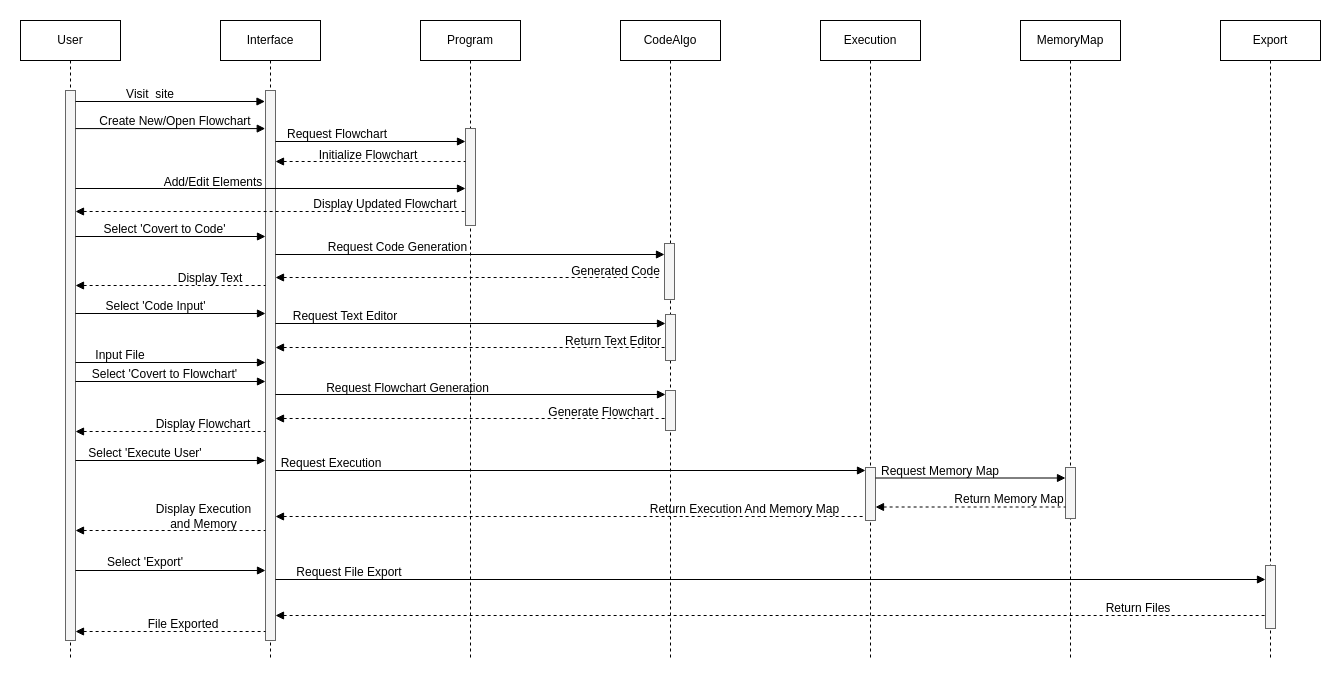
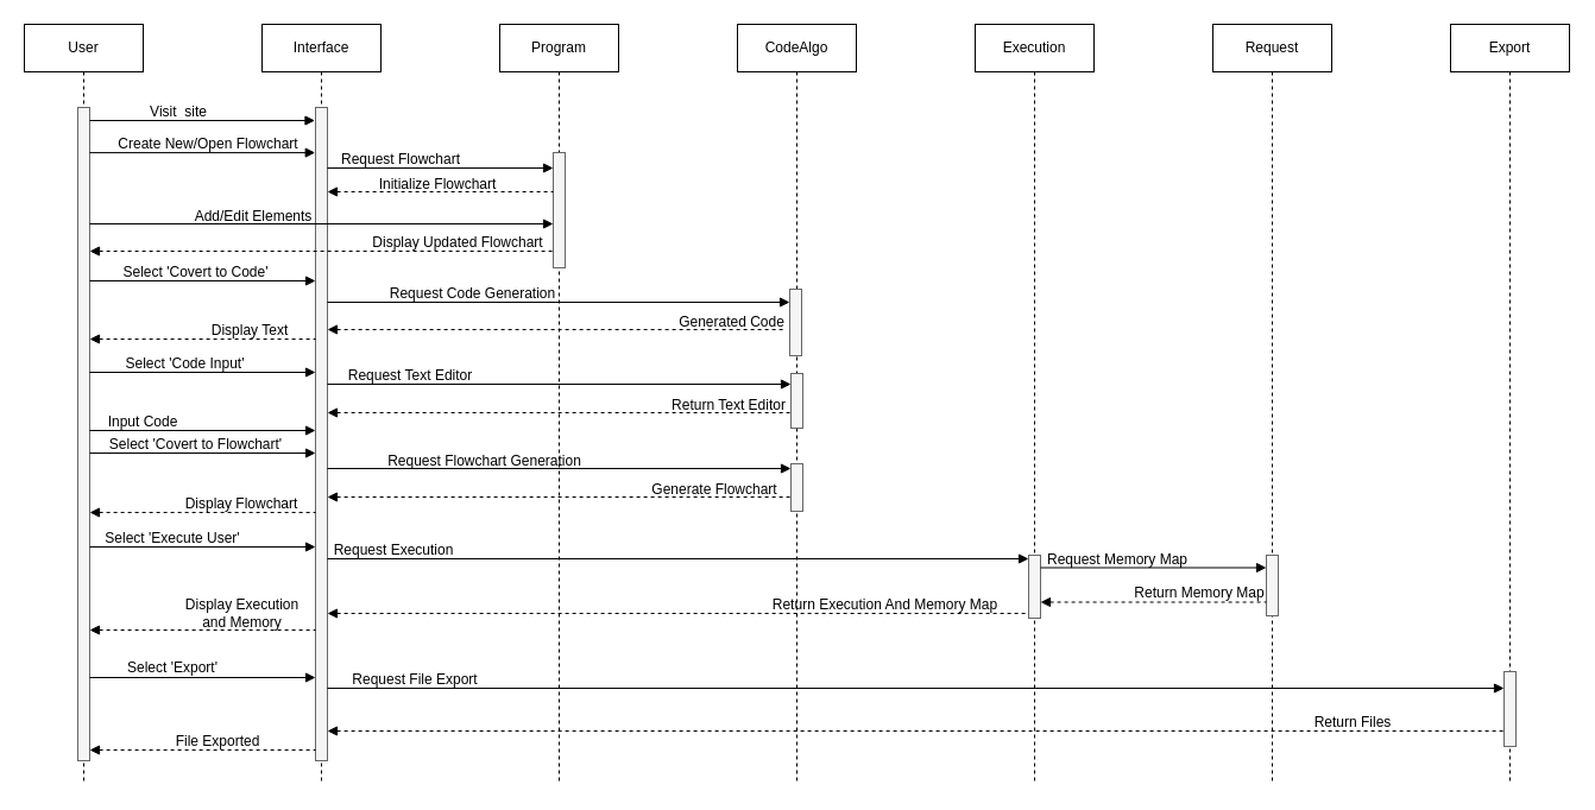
  <mxCell id="0" />
  <mxCell id="1" parent="0" />
  <mxCell id="2" value="User" style="shape=umlLifeline;perimeter=lifelinePerimeter;whiteSpace=wrap;html=1;container=0;dropTarget=0;collapsible=0;recursiveResize=0;outlineConnect=0;portConstraint=eastwest;newEdgeStyle={&quot;edgeStyle&quot;:&quot;elbowEdgeStyle&quot;,&quot;elbow&quot;:&quot;vertical&quot;,&quot;curved&quot;:0,&quot;rounded&quot;:0};" parent="1" vertex="1"><mxGeometry x="20" y="20" width="100" height="640" as="geometry" /></mxCell>
  <mxCell id="3" value="" style="html=1;points=[[0,0,0,0,5],[0,1,0,0,-5],[1,0,0,0,5],[1,1,0,0,-5]];perimeter=orthogonalPerimeter;outlineConnect=0;targetShapes=umlLifeline;portConstraint=eastwest;newEdgeStyle={&quot;curved&quot;:0,&quot;rounded&quot;:0};fillColor=#f5f5f5;fontColor=#333333;strokeColor=#666666;" vertex="1" parent="2"><mxGeometry x="45" y="70" width="10" height="550" as="geometry" /></mxCell>
  <mxCell id="4" value="Export" style="shape=umlLifeline;perimeter=lifelinePerimeter;whiteSpace=wrap;html=1;container=0;dropTarget=0;collapsible=0;recursiveResize=0;outlineConnect=0;portConstraint=eastwest;newEdgeStyle={&quot;edgeStyle&quot;:&quot;elbowEdgeStyle&quot;,&quot;elbow&quot;:&quot;vertical&quot;,&quot;curved&quot;:0,&quot;rounded&quot;:0};fillColor=default;" parent="1" vertex="1"><mxGeometry x="1220" y="20" width="100" height="640" as="geometry" /></mxCell>
  <mxCell id="5" value="" style="html=1;points=[[0,0,0,0,5],[0,1,0,0,-5],[1,0,0,0,5],[1,1,0,0,-5]];perimeter=orthogonalPerimeter;outlineConnect=0;targetShapes=umlLifeline;portConstraint=eastwest;newEdgeStyle={&quot;curved&quot;:0,&quot;rounded&quot;:0};fillColor=#f5f5f5;strokeColor=#666666;fontColor=#333333;" vertex="1" parent="4"><mxGeometry x="45" y="545" width="10" height="63" as="geometry" /></mxCell>
  <mxCell id="6" value="Interface" style="shape=umlLifeline;perimeter=lifelinePerimeter;whiteSpace=wrap;html=1;container=0;dropTarget=0;collapsible=0;recursiveResize=0;outlineConnect=0;portConstraint=eastwest;newEdgeStyle={&quot;edgeStyle&quot;:&quot;elbowEdgeStyle&quot;,&quot;elbow&quot;:&quot;vertical&quot;,&quot;curved&quot;:0,&quot;rounded&quot;:0};" parent="1" vertex="1"><mxGeometry x="220" y="20" width="100" height="640" as="geometry" /></mxCell>
  <mxCell id="7" value="" style="html=1;points=[[0,0,0,0,5],[0,1,0,0,-5],[1,0,0,0,5],[1,1,0,0,-5]];perimeter=orthogonalPerimeter;outlineConnect=0;targetShapes=umlLifeline;portConstraint=eastwest;newEdgeStyle={&quot;curved&quot;:0,&quot;rounded&quot;:0};fillColor=#f5f5f5;fontColor=#333333;strokeColor=#666666;" vertex="1" parent="6"><mxGeometry x="45" y="70" width="10" height="550" as="geometry" /></mxCell>
  <mxCell id="8" value="Program" style="shape=umlLifeline;perimeter=lifelinePerimeter;whiteSpace=wrap;html=1;container=0;dropTarget=0;collapsible=0;recursiveResize=0;outlineConnect=0;portConstraint=eastwest;newEdgeStyle={&quot;edgeStyle&quot;:&quot;elbowEdgeStyle&quot;,&quot;elbow&quot;:&quot;vertical&quot;,&quot;curved&quot;:0,&quot;rounded&quot;:0};" parent="1" vertex="1"><mxGeometry x="420" y="20" width="100" height="640" as="geometry" /></mxCell>
  <mxCell id="9" value="" style="html=1;points=[[0,0,0,0,5],[0,1,0,0,-5],[1,0,0,0,5],[1,1,0,0,-5]];perimeter=orthogonalPerimeter;outlineConnect=0;targetShapes=umlLifeline;portConstraint=eastwest;newEdgeStyle={&quot;curved&quot;:0,&quot;rounded&quot;:0};fillColor=#f5f5f5;fontColor=#333333;strokeColor=#666666;" vertex="1" parent="8"><mxGeometry x="45" y="108" width="10" height="97" as="geometry" /></mxCell>
  <mxCell id="10" value="CodeAlgo" style="shape=umlLifeline;perimeter=lifelinePerimeter;whiteSpace=wrap;html=1;container=0;dropTarget=0;collapsible=0;recursiveResize=0;outlineConnect=0;portConstraint=eastwest;newEdgeStyle={&quot;edgeStyle&quot;:&quot;elbowEdgeStyle&quot;,&quot;elbow&quot;:&quot;vertical&quot;,&quot;curved&quot;:0,&quot;rounded&quot;:0};" parent="1" vertex="1"><mxGeometry x="620" y="20" width="100" height="640" as="geometry" /></mxCell>
  <mxCell id="11" value="" style="html=1;points=[[0,0,0,0,5],[0,1,0,0,-5],[1,0,0,0,5],[1,1,0,0,-5]];perimeter=orthogonalPerimeter;outlineConnect=0;targetShapes=umlLifeline;portConstraint=eastwest;newEdgeStyle={&quot;curved&quot;:0,&quot;rounded&quot;:0};fillColor=#f5f5f5;fontColor=#333333;strokeColor=#666666;" vertex="1" parent="10"><mxGeometry x="44" y="223" width="10" height="56" as="geometry" /></mxCell>
  <mxCell id="12" value="" style="html=1;points=[[0,0,0,0,5],[0,1,0,0,-5],[1,0,0,0,5],[1,1,0,0,-5]];perimeter=orthogonalPerimeter;outlineConnect=0;targetShapes=umlLifeline;portConstraint=eastwest;newEdgeStyle={&quot;curved&quot;:0,&quot;rounded&quot;:0};fillColor=#f5f5f5;fontColor=#333333;strokeColor=#666666;" vertex="1" parent="10"><mxGeometry x="45" y="294" width="10" height="46" as="geometry" /></mxCell>
  <mxCell id="13" value="" style="html=1;points=[[0,0,0,0,5],[0,1,0,0,-5],[1,0,0,0,5],[1,1,0,0,-5]];perimeter=orthogonalPerimeter;outlineConnect=0;targetShapes=umlLifeline;portConstraint=eastwest;newEdgeStyle={&quot;curved&quot;:0,&quot;rounded&quot;:0};fillColor=#f5f5f5;fontColor=#333333;strokeColor=#666666;" vertex="1" parent="10"><mxGeometry x="45" y="370" width="10" height="40" as="geometry" /></mxCell>
  <mxCell id="14" value="Execution" style="shape=umlLifeline;perimeter=lifelinePerimeter;whiteSpace=wrap;html=1;container=0;dropTarget=0;collapsible=0;recursiveResize=0;outlineConnect=0;portConstraint=eastwest;newEdgeStyle={&quot;edgeStyle&quot;:&quot;elbowEdgeStyle&quot;,&quot;elbow&quot;:&quot;vertical&quot;,&quot;curved&quot;:0,&quot;rounded&quot;:0};" parent="1" vertex="1"><mxGeometry x="820" y="20" width="100" height="640" as="geometry" /></mxCell>
  <mxCell id="15" value="" style="html=1;points=[[0,0,0,0,5],[0,1,0,0,-5],[1,0,0,0,5],[1,1,0,0,-5]];perimeter=orthogonalPerimeter;outlineConnect=0;targetShapes=umlLifeline;portConstraint=eastwest;newEdgeStyle={&quot;curved&quot;:0,&quot;rounded&quot;:0};fillColor=#f5f5f5;fontColor=#333333;strokeColor=#666666;" vertex="1" parent="14"><mxGeometry x="45" y="447" width="10" height="53" as="geometry" /></mxCell>
- <mxCell id="16" value="MemoryMap" style="shape=umlLifeline;perimeter=lifelinePerimeter;whiteSpace=wrap;html=1;container=0;dropTarget=0;collapsible=0;recursiveResize=0;outlineConnect=0;portConstraint=eastwest;newEdgeStyle={&quot;edgeStyle&quot;:&quot;elbowEdgeStyle&quot;,&quot;elbow&quot;:&quot;vertical&quot;,&quot;curved&quot;:0,&quot;rounded&quot;:0};" parent="1" vertex="1"><mxGeometry x="1020" y="20" width="100" height="640" as="geometry" /></mxCell>
+ <mxCell id="16" value="Request" style="shape=umlLifeline;perimeter=lifelinePerimeter;whiteSpace=wrap;html=1;container=0;dropTarget=0;collapsible=0;recursiveResize=0;outlineConnect=0;portConstraint=eastwest;newEdgeStyle={&quot;edgeStyle&quot;:&quot;elbowEdgeStyle&quot;,&quot;elbow&quot;:&quot;vertical&quot;,&quot;curved&quot;:0,&quot;rounded&quot;:0};" parent="1" vertex="1"><mxGeometry x="1020" y="20" width="100" height="640" as="geometry" /></mxCell>
  <mxCell id="17" value="" style="html=1;points=[[0,0,0,0,5],[0,1,0,0,-5],[1,0,0,0,5],[1,1,0,0,-5]];perimeter=orthogonalPerimeter;outlineConnect=0;targetShapes=umlLifeline;portConstraint=eastwest;newEdgeStyle={&quot;curved&quot;:0,&quot;rounded&quot;:0};fillColor=#f5f5f5;fontColor=#333333;strokeColor=#666666;" vertex="1" parent="16"><mxGeometry x="45" y="447" width="10" height="51" as="geometry" /></mxCell>
  <mxCell id="18" value="" style="endArrow=block;html=1;rounded=0;endFill=1;" parent="1" edge="1" source="3"><mxGeometry width="50" height="50" relative="1" as="geometry"><mxPoint x="80" y="100" as="sourcePoint" /><mxPoint x="264.5" y="101" as="targetPoint" /></mxGeometry></mxCell>
  <mxCell id="19" value="Visit&amp;nbsp; site" style="text;html=1;strokeColor=none;fillColor=none;align=center;verticalAlign=middle;whiteSpace=wrap;rounded=0;" parent="1" vertex="1"><mxGeometry x="120" y="79" width="60" height="30" as="geometry" /></mxCell>
  <mxCell id="20" value="" style="endArrow=block;html=1;rounded=0;endFill=1;entryX=0.005;entryY=0.303;entryDx=0;entryDy=0;entryPerimeter=0;" parent="1" edge="1" target="39" source="3"><mxGeometry width="50" height="50" relative="1" as="geometry"><mxPoint x="80" y="128" as="sourcePoint" /><mxPoint x="269.5" y="128" as="targetPoint" /></mxGeometry></mxCell>
  <mxCell id="21" value="Create New/Open Flowchart" style="text;html=1;strokeColor=none;fillColor=none;align=center;verticalAlign=middle;whiteSpace=wrap;rounded=0;" vertex="1" parent="1"><mxGeometry x="90" y="106" width="170" height="30" as="geometry" /></mxCell>
  <mxCell id="22" value="" style="endArrow=none;html=1;rounded=0;dashed=1;startArrow=block;startFill=1;" edge="1" parent="1"><mxGeometry width="50" height="50" relative="1" as="geometry"><mxPoint x="275" y="161" as="sourcePoint" /><mxPoint x="465" y="161" as="targetPoint" /></mxGeometry></mxCell>
  <mxCell id="23" value="Initialize Flowchart" style="text;html=1;strokeColor=none;fillColor=none;align=center;verticalAlign=middle;whiteSpace=wrap;rounded=0;" vertex="1" parent="1"><mxGeometry x="313" y="140" width="110" height="30" as="geometry" /></mxCell>
  <mxCell id="24" value="Add/Edit Elements" style="text;html=1;strokeColor=none;fillColor=none;align=center;verticalAlign=middle;whiteSpace=wrap;rounded=0;" vertex="1" parent="1"><mxGeometry x="158" y="167" width="110" height="30" as="geometry" /></mxCell>
  <mxCell id="25" value="" style="endArrow=none;html=1;rounded=0;dashed=1;startArrow=block;startFill=1;" edge="1" parent="1"><mxGeometry width="50" height="50" relative="1" as="geometry"><mxPoint x="75" y="211" as="sourcePoint" /><mxPoint x="465" y="211" as="targetPoint" /></mxGeometry></mxCell>
  <mxCell id="26" value="Display Updated Flowchart" style="text;html=1;strokeColor=none;fillColor=none;align=center;verticalAlign=middle;whiteSpace=wrap;rounded=0;" vertex="1" parent="1"><mxGeometry x="310" y="189" width="150" height="30" as="geometry" /></mxCell>
  <mxCell id="27" value="" style="endArrow=block;html=1;rounded=0;endFill=1;" edge="1" parent="1"><mxGeometry width="50" height="50" relative="1" as="geometry"><mxPoint x="75" y="236" as="sourcePoint" /><mxPoint x="265" y="236" as="targetPoint" /></mxGeometry></mxCell>
  <mxCell id="28" value="Select 'Covert to Code'" style="text;html=1;strokeColor=none;fillColor=none;align=center;verticalAlign=middle;whiteSpace=wrap;rounded=0;" vertex="1" parent="1"><mxGeometry x="89" y="214" width="151" height="30" as="geometry" /></mxCell>
  <mxCell id="29" value="" style="endArrow=block;html=1;rounded=0;endFill=1;" edge="1" parent="1" source="7"><mxGeometry width="50" height="50" relative="1" as="geometry"><mxPoint x="269.929" y="254" as="sourcePoint" /><mxPoint x="664" y="254" as="targetPoint" /></mxGeometry></mxCell>
  <mxCell id="30" value="Request Code Generation" style="text;html=1;strokeColor=none;fillColor=none;align=center;verticalAlign=middle;whiteSpace=wrap;rounded=0;" vertex="1" parent="1"><mxGeometry x="315" y="232" width="165" height="30" as="geometry" /></mxCell>
  <mxCell id="31" value="" style="endArrow=none;html=1;rounded=0;dashed=1;startArrow=block;startFill=1;" edge="1" parent="1" source="7"><mxGeometry width="50" height="50" relative="1" as="geometry"><mxPoint x="280" y="277" as="sourcePoint" /><mxPoint x="660" y="277" as="targetPoint" /></mxGeometry></mxCell>
  <mxCell id="32" value="Generated Code" style="text;html=1;strokeColor=none;fillColor=none;align=center;verticalAlign=middle;whiteSpace=wrap;rounded=0;" vertex="1" parent="1"><mxGeometry x="561" y="256" width="109" height="30" as="geometry" /></mxCell>
  <mxCell id="33" value="" style="endArrow=block;html=1;rounded=0;endFill=1;" edge="1" parent="1"><mxGeometry width="50" height="50" relative="1" as="geometry"><mxPoint x="75" y="188" as="sourcePoint" /><mxPoint x="465" y="188" as="targetPoint" /></mxGeometry></mxCell>
  <mxCell id="34" value="" style="endArrow=none;html=1;rounded=0;dashed=1;startArrow=block;startFill=1;" edge="1" parent="1"><mxGeometry width="50" height="50" relative="1" as="geometry"><mxPoint x="75" y="285" as="sourcePoint" /><mxPoint x="265" y="285" as="targetPoint" /></mxGeometry></mxCell>
  <mxCell id="35" value="Display Text" style="text;html=1;strokeColor=none;fillColor=none;align=center;verticalAlign=middle;whiteSpace=wrap;rounded=0;" vertex="1" parent="1"><mxGeometry x="165" y="263" width="90" height="30" as="geometry" /></mxCell>
  <mxCell id="36" value="" style="endArrow=block;html=1;rounded=0;endFill=1;" edge="1" parent="1"><mxGeometry width="50" height="50" relative="1" as="geometry"><mxPoint x="75" y="313" as="sourcePoint" /><mxPoint x="265" y="313" as="targetPoint" /></mxGeometry></mxCell>
  <mxCell id="37" value="Select 'Code Input'" style="text;html=1;strokeColor=none;fillColor=none;align=center;verticalAlign=middle;whiteSpace=wrap;rounded=0;" vertex="1" parent="1"><mxGeometry x="101" y="291" width="109" height="30" as="geometry" /></mxCell>
  <mxCell id="38" value="" style="endArrow=block;html=1;rounded=0;endFill=1;" edge="1" parent="1"><mxGeometry width="50" height="50" relative="1" as="geometry"><mxPoint x="275" y="141" as="sourcePoint" /><mxPoint x="465" y="141" as="targetPoint" /></mxGeometry></mxCell>
  <mxCell id="39" value="Request Flowchart" style="text;html=1;strokeColor=none;fillColor=none;align=center;verticalAlign=middle;whiteSpace=wrap;rounded=0;" vertex="1" parent="1"><mxGeometry x="264" y="119" width="146" height="30" as="geometry" /></mxCell>
  <mxCell id="40" value="" style="endArrow=block;html=1;rounded=0;endFill=1;" edge="1" parent="1"><mxGeometry width="50" height="50" relative="1" as="geometry"><mxPoint x="275" y="323" as="sourcePoint" /><mxPoint x="665" y="323" as="targetPoint" /></mxGeometry></mxCell>
  <mxCell id="41" value="Request Text Editor" style="text;html=1;strokeColor=none;fillColor=none;align=center;verticalAlign=middle;whiteSpace=wrap;rounded=0;" vertex="1" parent="1"><mxGeometry x="280" y="301" width="130" height="30" as="geometry" /></mxCell>
  <mxCell id="42" value="" style="endArrow=none;html=1;rounded=0;dashed=1;startArrow=block;startFill=1;" edge="1" parent="1"><mxGeometry width="50" height="50" relative="1" as="geometry"><mxPoint x="275" y="347" as="sourcePoint" /><mxPoint x="665" y="347" as="targetPoint" /></mxGeometry></mxCell>
  <mxCell id="43" value="Return Text Editor" style="text;html=1;strokeColor=none;fillColor=none;align=center;verticalAlign=middle;whiteSpace=wrap;rounded=0;" vertex="1" parent="1"><mxGeometry x="562" y="326" width="102" height="30" as="geometry" /></mxCell>
  <mxCell id="44" value="" style="endArrow=block;html=1;rounded=0;endFill=1;" edge="1" parent="1"><mxGeometry width="50" height="50" relative="1" as="geometry"><mxPoint x="75" y="362" as="sourcePoint" /><mxPoint x="265" y="362" as="targetPoint" /></mxGeometry></mxCell>
- <mxCell id="45" value="Input File" style="text;html=1;strokeColor=none;fillColor=none;align=center;verticalAlign=middle;whiteSpace=wrap;rounded=0;" vertex="1" parent="1"><mxGeometry x="80" y="340" width="80" height="30" as="geometry" /></mxCell>
+ <mxCell id="45" value="Input Code" style="text;html=1;strokeColor=none;fillColor=none;align=center;verticalAlign=middle;whiteSpace=wrap;rounded=0;" vertex="1" parent="1"><mxGeometry x="80" y="340" width="80" height="30" as="geometry" /></mxCell>
  <mxCell id="46" value="Select 'Covert to Flowchart'" style="text;html=1;strokeColor=none;fillColor=none;align=center;verticalAlign=middle;whiteSpace=wrap;rounded=0;" vertex="1" parent="1"><mxGeometry x="89" y="359" width="151" height="30" as="geometry" /></mxCell>
  <mxCell id="47" value="" style="endArrow=block;html=1;rounded=0;endFill=1;" edge="1" parent="1"><mxGeometry width="50" height="50" relative="1" as="geometry"><mxPoint x="275" y="394" as="sourcePoint" /><mxPoint x="665" y="394" as="targetPoint" /></mxGeometry></mxCell>
  <mxCell id="48" value="Request Flowchart Generation" style="text;html=1;strokeColor=none;fillColor=none;align=center;verticalAlign=middle;whiteSpace=wrap;rounded=0;" vertex="1" parent="1"><mxGeometry x="315" y="373" width="185" height="30" as="geometry" /></mxCell>
  <mxCell id="49" value="" style="endArrow=none;html=1;rounded=0;dashed=1;startArrow=block;startFill=1;" edge="1" parent="1"><mxGeometry width="50" height="50" relative="1" as="geometry"><mxPoint x="275" y="418" as="sourcePoint" /><mxPoint x="665" y="418" as="targetPoint" /></mxGeometry></mxCell>
  <mxCell id="50" value="" style="endArrow=block;html=1;rounded=0;endFill=1;" edge="1" parent="1"><mxGeometry width="50" height="50" relative="1" as="geometry"><mxPoint x="75" y="381" as="sourcePoint" /><mxPoint x="265" y="381" as="targetPoint" /></mxGeometry></mxCell>
  <mxCell id="51" value="Generate Flowchart" style="text;html=1;strokeColor=none;fillColor=none;align=center;verticalAlign=middle;whiteSpace=wrap;rounded=0;" vertex="1" parent="1"><mxGeometry x="541" y="397" width="120" height="30" as="geometry" /></mxCell>
  <mxCell id="52" value="" style="endArrow=none;html=1;rounded=0;dashed=1;startArrow=block;startFill=1;" edge="1" parent="1"><mxGeometry width="50" height="50" relative="1" as="geometry"><mxPoint x="75" y="431" as="sourcePoint" /><mxPoint x="265" y="431" as="targetPoint" /></mxGeometry></mxCell>
  <mxCell id="53" value="Display Flowchart" style="text;html=1;strokeColor=none;fillColor=none;align=center;verticalAlign=middle;whiteSpace=wrap;rounded=0;" vertex="1" parent="1"><mxGeometry x="150" y="409" width="106" height="30" as="geometry" /></mxCell>
  <mxCell id="54" value="" style="endArrow=block;html=1;rounded=0;endFill=1;" edge="1" parent="1"><mxGeometry width="50" height="50" relative="1" as="geometry"><mxPoint x="75" y="460" as="sourcePoint" /><mxPoint x="265" y="460" as="targetPoint" /></mxGeometry></mxCell>
  <mxCell id="55" value="Select 'Execute User'" style="text;html=1;strokeColor=none;fillColor=none;align=center;verticalAlign=middle;whiteSpace=wrap;rounded=0;" vertex="1" parent="1"><mxGeometry x="75" y="438" width="140" height="30" as="geometry" /></mxCell>
  <mxCell id="56" value="" style="endArrow=block;html=1;rounded=0;endFill=1;" edge="1" parent="1"><mxGeometry width="50" height="50" relative="1" as="geometry"><mxPoint x="275" y="470" as="sourcePoint" /><mxPoint x="865" y="470" as="targetPoint" /></mxGeometry></mxCell>
  <mxCell id="57" value="Request Execution" style="text;html=1;strokeColor=none;fillColor=none;align=center;verticalAlign=middle;whiteSpace=wrap;rounded=0;" vertex="1" parent="1"><mxGeometry x="276" y="448" width="110" height="30" as="geometry" /></mxCell>
  <mxCell id="58" value="" style="endArrow=block;html=1;rounded=0;endFill=1;" edge="1" parent="1"><mxGeometry width="50" height="50" relative="1" as="geometry"><mxPoint x="875" y="477.5" as="sourcePoint" /><mxPoint x="1065" y="477.5" as="targetPoint" /></mxGeometry></mxCell>
  <mxCell id="59" value="Request Memory Map" style="text;html=1;strokeColor=none;fillColor=none;align=center;verticalAlign=middle;whiteSpace=wrap;rounded=0;" vertex="1" parent="1"><mxGeometry x="875" y="456" width="130" height="30" as="geometry" /></mxCell>
  <mxCell id="60" value="" style="endArrow=none;html=1;rounded=0;dashed=1;startArrow=block;startFill=1;" edge="1" parent="1"><mxGeometry width="50" height="50" relative="1" as="geometry"><mxPoint x="875" y="506.5" as="sourcePoint" /><mxPoint x="1065" y="506.5" as="targetPoint" /></mxGeometry></mxCell>
  <mxCell id="61" value="Return Memory Map" style="text;html=1;strokeColor=none;fillColor=none;align=center;verticalAlign=middle;whiteSpace=wrap;rounded=0;" vertex="1" parent="1"><mxGeometry x="949" y="484" width="120" height="30" as="geometry" /></mxCell>
  <mxCell id="62" value="" style="endArrow=none;html=1;rounded=0;dashed=1;startArrow=block;startFill=1;" edge="1" parent="1"><mxGeometry width="50" height="50" relative="1" as="geometry"><mxPoint x="275" y="516" as="sourcePoint" /><mxPoint x="865" y="516" as="targetPoint" /></mxGeometry></mxCell>
  <mxCell id="63" value="Return Execution And Memory Map" style="text;html=1;strokeColor=none;fillColor=none;align=center;verticalAlign=middle;whiteSpace=wrap;rounded=0;" vertex="1" parent="1"><mxGeometry x="630" y="494" width="229" height="30" as="geometry" /></mxCell>
  <mxCell id="64" value="" style="endArrow=none;html=1;rounded=0;dashed=1;startArrow=block;startFill=1;" edge="1" parent="1"><mxGeometry width="50" height="50" relative="1" as="geometry"><mxPoint x="75" y="530" as="sourcePoint" /><mxPoint x="265" y="530" as="targetPoint" /></mxGeometry></mxCell>
  <mxCell id="65" value="Display Execution and Memory" style="text;html=1;strokeColor=none;fillColor=none;align=center;verticalAlign=middle;whiteSpace=wrap;rounded=0;" vertex="1" parent="1"><mxGeometry x="146" y="501" width="115" height="30" as="geometry" /></mxCell>
  <mxCell id="66" value="" style="endArrow=block;html=1;rounded=0;endFill=1;" edge="1" parent="1"><mxGeometry width="50" height="50" relative="1" as="geometry"><mxPoint x="75" y="570" as="sourcePoint" /><mxPoint x="265" y="570" as="targetPoint" /></mxGeometry></mxCell>
  <mxCell id="67" value="Select 'Export'" style="text;html=1;strokeColor=none;fillColor=none;align=center;verticalAlign=middle;whiteSpace=wrap;rounded=0;" vertex="1" parent="1"><mxGeometry x="87" y="547" width="116" height="30" as="geometry" /></mxCell>
  <mxCell id="68" value="" style="endArrow=block;html=1;rounded=0;endFill=1;" edge="1" parent="1"><mxGeometry width="50" height="50" relative="1" as="geometry"><mxPoint x="275" y="579" as="sourcePoint" /><mxPoint x="1265" y="579" as="targetPoint" /></mxGeometry></mxCell>
  <mxCell id="69" value="Request File Export" style="text;html=1;strokeColor=none;fillColor=none;align=center;verticalAlign=middle;whiteSpace=wrap;rounded=0;" vertex="1" parent="1"><mxGeometry x="284" y="557" width="130" height="30" as="geometry" /></mxCell>
  <mxCell id="70" value="" style="endArrow=none;html=1;rounded=0;dashed=1;startArrow=block;startFill=1;" edge="1" parent="1" target="5"><mxGeometry width="50" height="50" relative="1" as="geometry"><mxPoint x="275" y="615" as="sourcePoint" /><mxPoint x="1265" y="615" as="targetPoint" /></mxGeometry></mxCell>
  <mxCell id="71" value="Return Files" style="text;html=1;strokeColor=none;fillColor=none;align=center;verticalAlign=middle;whiteSpace=wrap;rounded=0;" vertex="1" parent="1"><mxGeometry x="1053" y="593" width="170" height="30" as="geometry" /></mxCell>
  <mxCell id="72" value="" style="endArrow=none;html=1;rounded=0;dashed=1;startArrow=block;startFill=1;" edge="1" parent="1"><mxGeometry width="50" height="50" relative="1" as="geometry"><mxPoint x="75" y="631" as="sourcePoint" /><mxPoint x="265" y="631" as="targetPoint" /></mxGeometry></mxCell>
  <mxCell id="73" value="File Exported" style="text;html=1;strokeColor=none;fillColor=none;align=center;verticalAlign=middle;whiteSpace=wrap;rounded=0;" vertex="1" parent="1"><mxGeometry x="128" y="609" width="110" height="30" as="geometry" /></mxCell>
